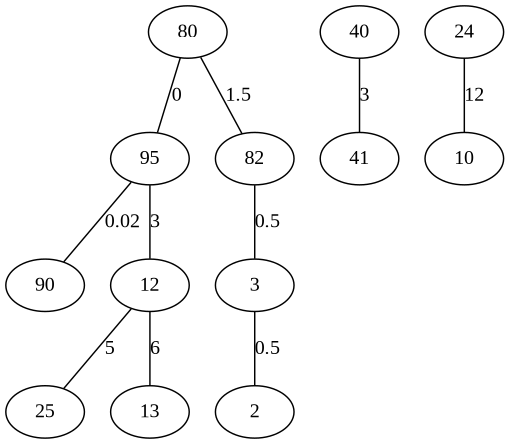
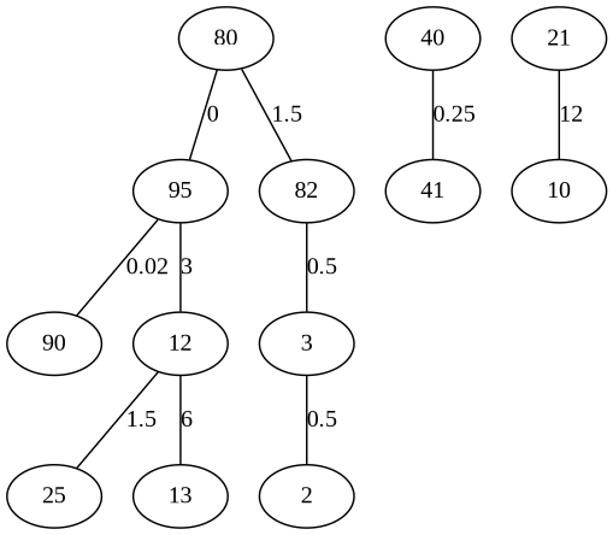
  graph {
    fontname="Liberation Serif"
    node [fontname="Liberation Serif"]
    edge [fontname="Liberation Serif"]
    80
    95
    82
    90
    12
    3
    25
    13
    2
    40
    41
-   24
+   24 [label=21]
    10
    80 -- 95 [label=0]
    80 -- 82 [label=1.5]
    95 -- 90 [label=0.02]
    95 -- 12 [label=3]
    82 -- 3 [label=0.5]
-   12 -- 25 [label=5]
+   12 -- 25 [label=1.5]
    12 -- 13 [label=6]
    3 -- 2 [label=0.5]
-   40 -- 41 [label=3]
+   40 -- 41 [label=0.25]
    24 -- 10 [label=12]
  }
